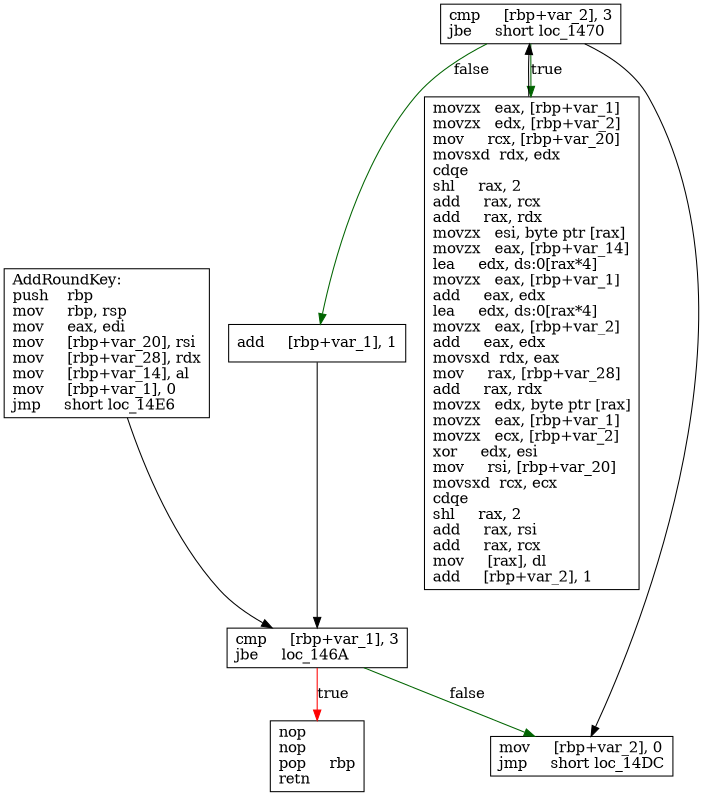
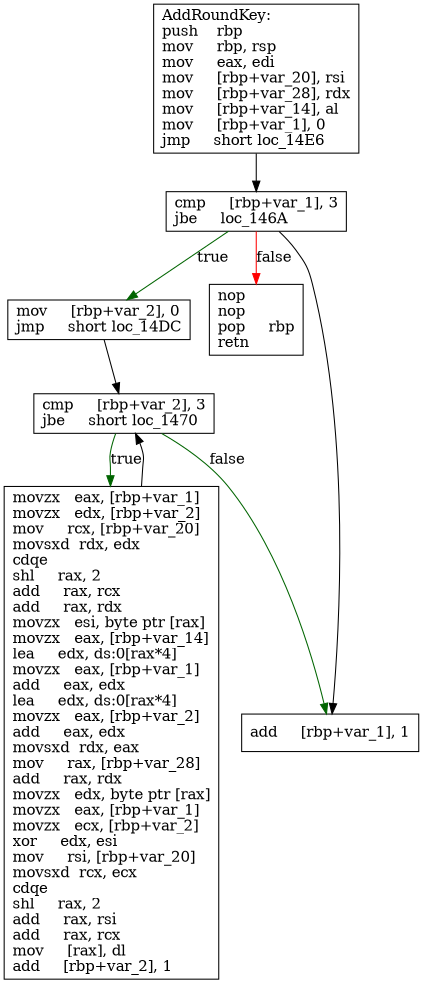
  digraph {
    node [shape=box]
    n1 [label="AddRoundKey:\lpush    rbp\lmov     rbp, rsp\lmov     eax, edi\lmov     [rbp+var_20], rsi\lmov     [rbp+var_28], rdx\lmov     [rbp+var_14], al\lmov     [rbp+var_1], 0\ljmp     short loc_14E6\l"]
    n2 [label="cmp     [rbp+var_1], 3\ljbe     loc_146A\l"]
    n3 [label="mov     [rbp+var_2], 0\ljmp     short loc_14DC\l"]
    n4 [label="nop\lnop\lpop     rbp\lretn\l"]
    n5 [label="cmp     [rbp+var_2], 3\ljbe     short loc_1470\l"]
    n6 [label="movzx   eax, [rbp+var_1]\lmovzx   edx, [rbp+var_2]\lmov     rcx, [rbp+var_20]\lmovsxd  rdx, edx\lcdqe\lshl     rax, 2\ladd     rax, rcx\ladd     rax, rdx\lmovzx   esi, byte ptr [rax]\lmovzx   eax, [rbp+var_14]\llea     edx, ds:0[rax*4]\lmovzx   eax, [rbp+var_1]\ladd     eax, edx\llea     edx, ds:0[rax*4]\lmovzx   eax, [rbp+var_2]\ladd     eax, edx\lmovsxd  rdx, eax\lmov     rax, [rbp+var_28]\ladd     rax, rdx\lmovzx   edx, byte ptr [rax]\lmovzx   eax, [rbp+var_1]\lmovzx   ecx, [rbp+var_2]\lxor     edx, esi\lmov     rsi, [rbp+var_20]\lmovsxd  rcx, ecx\lcdqe\lshl     rax, 2\ladd     rax, rsi\ladd     rax, rcx\lmov     [rax], dl\ladd     [rbp+var_2], 1\l"]
    n7 [label="add     [rbp+var_1], 1\l"]
    n1 -> n2
-   n2 -> n3 [color=darkgreen label=false]
-   n2 -> n4 [color=red label=true]
-   n5 -> n3
+   n2 -> n3 [color=darkgreen label=true]
+   n2 -> n4 [color=red label=false]
+   n3 -> n5
    n5 -> n6 [color=darkgreen label=true]
    n5 -> n7 [color=darkgreen label=false]
    n6 -> n5
-   n7 -> n2
+   n2 -> n7
  }
